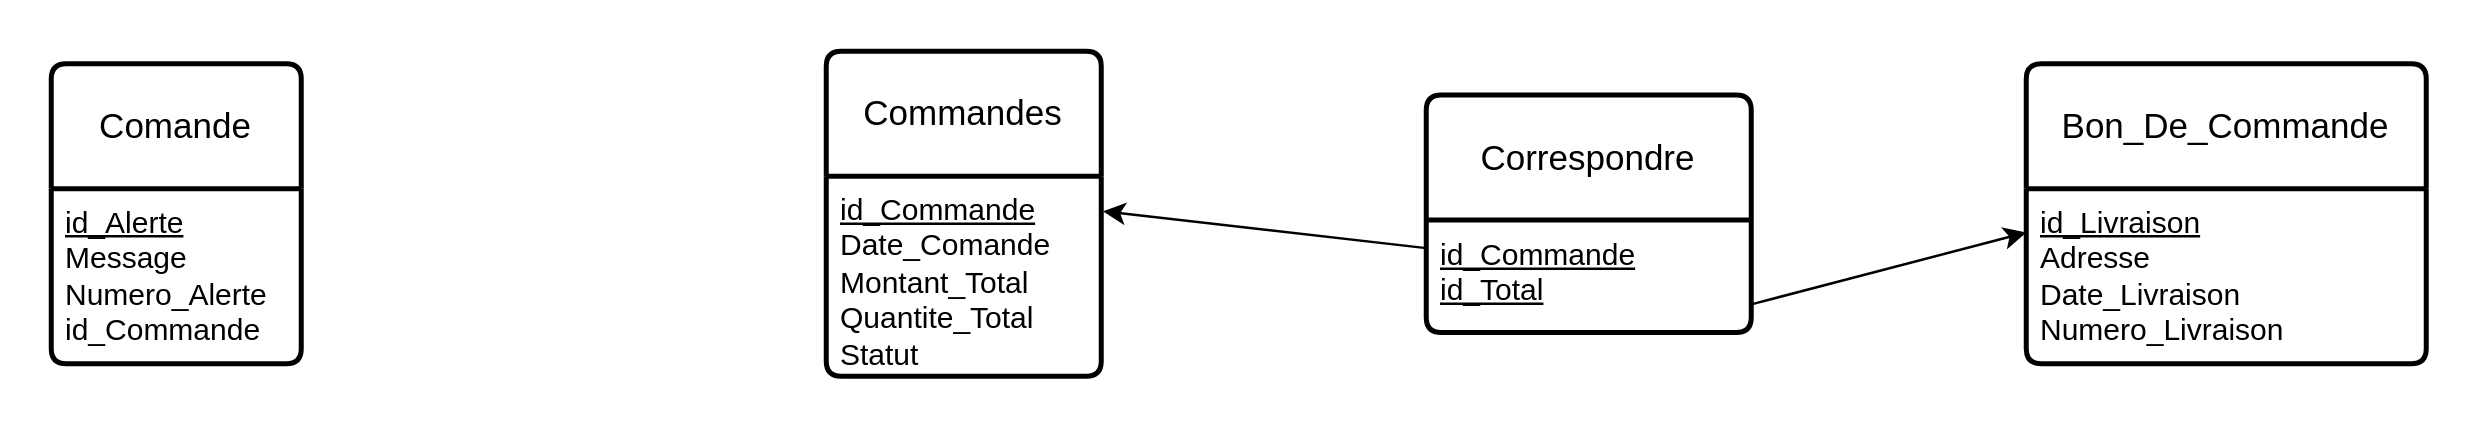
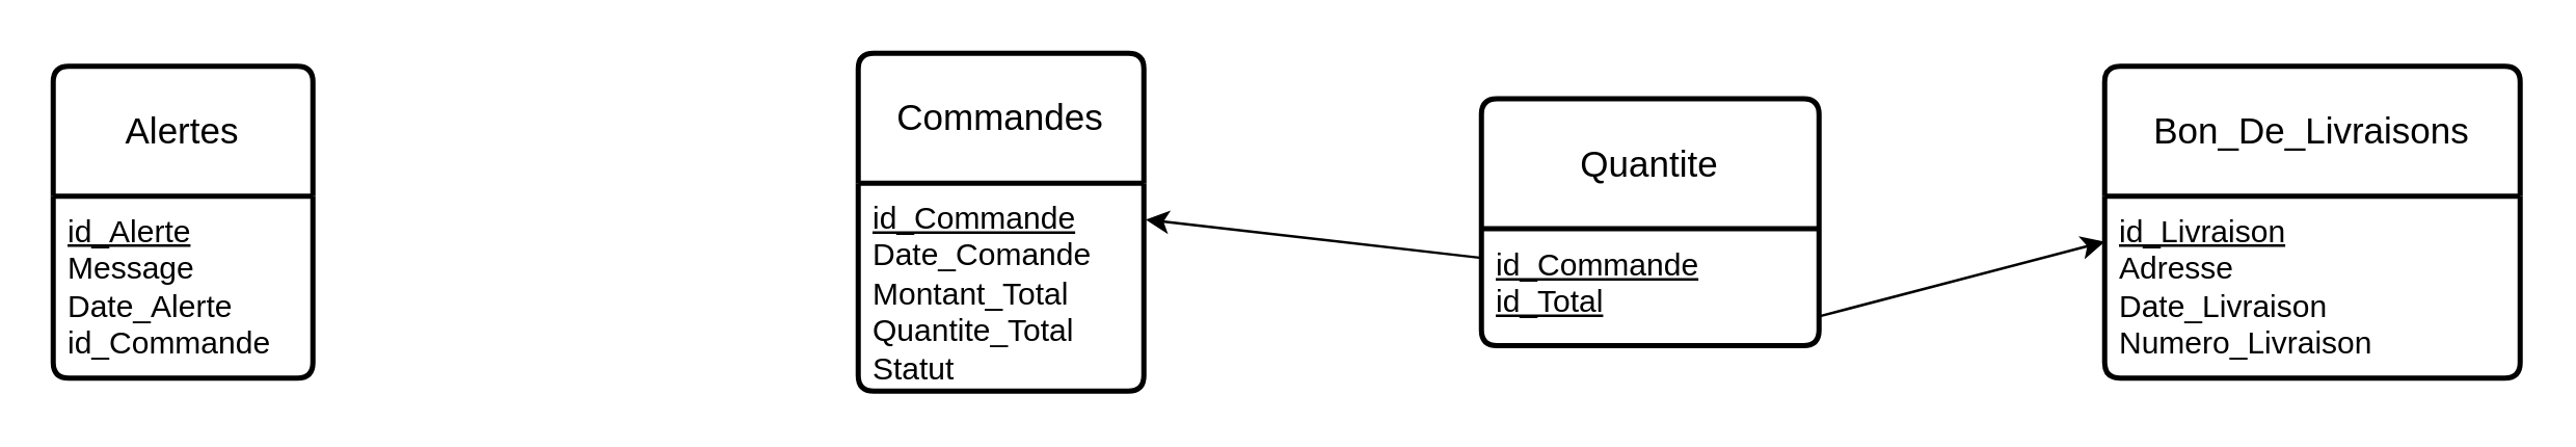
  <mxCell id="0" />
  <mxCell id="1" parent="0" />
  <mxCell id="2" value="Commandes" style="swimlane;childLayout=stackLayout;horizontal=1;startSize=50;horizontalStack=0;rounded=1;fontSize=14;fontStyle=0;strokeWidth=2;resizeParent=0;resizeLast=1;shadow=0;dashed=0;align=center;arcSize=4;whiteSpace=wrap;html=1;" vertex="1" parent="1"><mxGeometry x="330" y="20" width="110" height="130" as="geometry" /></mxCell>
  <mxCell id="3" value="&lt;u&gt;id_Commande&lt;/u&gt;&lt;br&gt;Date_Comande&lt;br&gt;Montant_Total&lt;br&gt;Quantite_Total&lt;br&gt;Statut" style="align=left;strokeColor=none;fillColor=none;spacingLeft=4;fontSize=12;verticalAlign=top;resizable=0;rotatable=0;part=1;html=1;" vertex="1" parent="2"><mxGeometry y="50" width="110" height="80" as="geometry" /></mxCell>
- <mxCell id="4" value="Comande" style="swimlane;childLayout=stackLayout;horizontal=1;startSize=50;horizontalStack=0;rounded=1;fontSize=14;fontStyle=0;strokeWidth=2;resizeParent=0;resizeLast=1;shadow=0;dashed=0;align=center;arcSize=4;whiteSpace=wrap;html=1;" vertex="1" parent="1"><mxGeometry x="20" y="25" width="100" height="120" as="geometry" /></mxCell>
- <mxCell id="5" value="&lt;u&gt;id_Alerte&lt;br&gt;&lt;/u&gt;Message&lt;br&gt;Numero_Alerte&lt;br&gt;id_Commande" style="align=left;strokeColor=none;fillColor=none;spacingLeft=4;fontSize=12;verticalAlign=top;resizable=0;rotatable=0;part=1;html=1;" vertex="1" parent="4"><mxGeometry y="50" width="100" height="70" as="geometry" /></mxCell>
- <mxCell id="6" value="Correspondre" style="swimlane;childLayout=stackLayout;horizontal=1;startSize=50;horizontalStack=0;rounded=1;fontSize=14;fontStyle=0;strokeWidth=2;resizeParent=0;resizeLast=1;shadow=0;dashed=0;align=center;arcSize=4;whiteSpace=wrap;html=1;" vertex="1" parent="1"><mxGeometry x="570" y="37.5" width="130" height="95" as="geometry" /></mxCell>
+ <mxCell id="4" value="Alertes" style="swimlane;childLayout=stackLayout;horizontal=1;startSize=50;horizontalStack=0;rounded=1;fontSize=14;fontStyle=0;strokeWidth=2;resizeParent=0;resizeLast=1;shadow=0;dashed=0;align=center;arcSize=4;whiteSpace=wrap;html=1;" vertex="1" parent="1"><mxGeometry x="20" y="25" width="100" height="120" as="geometry" /></mxCell>
+ <mxCell id="5" value="&lt;u&gt;id_Alerte&lt;br&gt;&lt;/u&gt;Message&lt;br&gt;Date_Alerte&lt;br&gt;id_Commande" style="align=left;strokeColor=none;fillColor=none;spacingLeft=4;fontSize=12;verticalAlign=top;resizable=0;rotatable=0;part=1;html=1;" vertex="1" parent="4"><mxGeometry y="50" width="100" height="70" as="geometry" /></mxCell>
+ <mxCell id="6" value="Quantite" style="swimlane;childLayout=stackLayout;horizontal=1;startSize=50;horizontalStack=0;rounded=1;fontSize=14;fontStyle=0;strokeWidth=2;resizeParent=0;resizeLast=1;shadow=0;dashed=0;align=center;arcSize=4;whiteSpace=wrap;html=1;" vertex="1" parent="1"><mxGeometry x="570" y="37.5" width="130" height="95" as="geometry" /></mxCell>
  <mxCell id="7" value="&lt;u&gt;id_Commande&lt;br&gt;id_Total&lt;/u&gt;" style="align=left;strokeColor=none;fillColor=none;spacingLeft=4;fontSize=12;verticalAlign=top;resizable=0;rotatable=0;part=1;html=1;" vertex="1" parent="6"><mxGeometry y="50" width="130" height="45" as="geometry" /></mxCell>
  <mxCell id="8" value="" style="endArrow=classic;html=1;rounded=0;exitX=0;exitY=0.25;exitDx=0;exitDy=0;entryX=1.006;entryY=0.175;entryDx=0;entryDy=0;entryPerimeter=0;" edge="1" parent="1" source="7" target="3"><mxGeometry width="50" height="50" relative="1" as="geometry"><mxPoint x="450" y="250" as="sourcePoint" /><mxPoint x="440" y="80" as="targetPoint" /></mxGeometry></mxCell>
- <mxCell id="9" value="Bon_De_Commande" style="swimlane;childLayout=stackLayout;horizontal=1;startSize=50;horizontalStack=0;rounded=1;fontSize=14;fontStyle=0;strokeWidth=2;resizeParent=0;resizeLast=1;shadow=0;dashed=0;align=center;arcSize=4;whiteSpace=wrap;html=1;" vertex="1" parent="1"><mxGeometry x="810" y="25" width="160" height="120" as="geometry" /></mxCell>
+ <mxCell id="9" value="Bon_De_Livraisons" style="swimlane;childLayout=stackLayout;horizontal=1;startSize=50;horizontalStack=0;rounded=1;fontSize=14;fontStyle=0;strokeWidth=2;resizeParent=0;resizeLast=1;shadow=0;dashed=0;align=center;arcSize=4;whiteSpace=wrap;html=1;" vertex="1" parent="1"><mxGeometry x="810" y="25" width="160" height="120" as="geometry" /></mxCell>
  <mxCell id="10" value="&lt;u&gt;id_Livraison&lt;br&gt;&lt;/u&gt;Adresse&lt;br&gt;Date_Livraison&lt;br&gt;Numero_Livraison" style="align=left;strokeColor=none;fillColor=none;spacingLeft=4;fontSize=12;verticalAlign=top;resizable=0;rotatable=0;part=1;html=1;" vertex="1" parent="9"><mxGeometry y="50" width="160" height="70" as="geometry" /></mxCell>
  <mxCell id="11" value="" style="endArrow=classic;html=1;rounded=0;exitX=1;exitY=0.75;exitDx=0;exitDy=0;entryX=0;entryY=0.25;entryDx=0;entryDy=0;" edge="1" parent="1" source="7" target="10"><mxGeometry width="50" height="50" relative="1" as="geometry"><mxPoint x="450" y="250" as="sourcePoint" /><mxPoint x="500" y="200" as="targetPoint" /></mxGeometry></mxCell>
